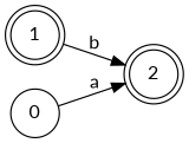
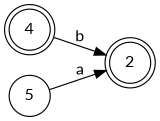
  digraph {
    fontname=Lato
    rankdir=LR
    node [fontname=Lato shape=doublecircle]
    edge [fontname=Lato]
-   1
+   1 [label=4]
    2
-   0 [shape=circle]
+   0 [shape=circle label=5]
    1 -> 2 [label=b]
    0 -> 2 [label=a]
  }
